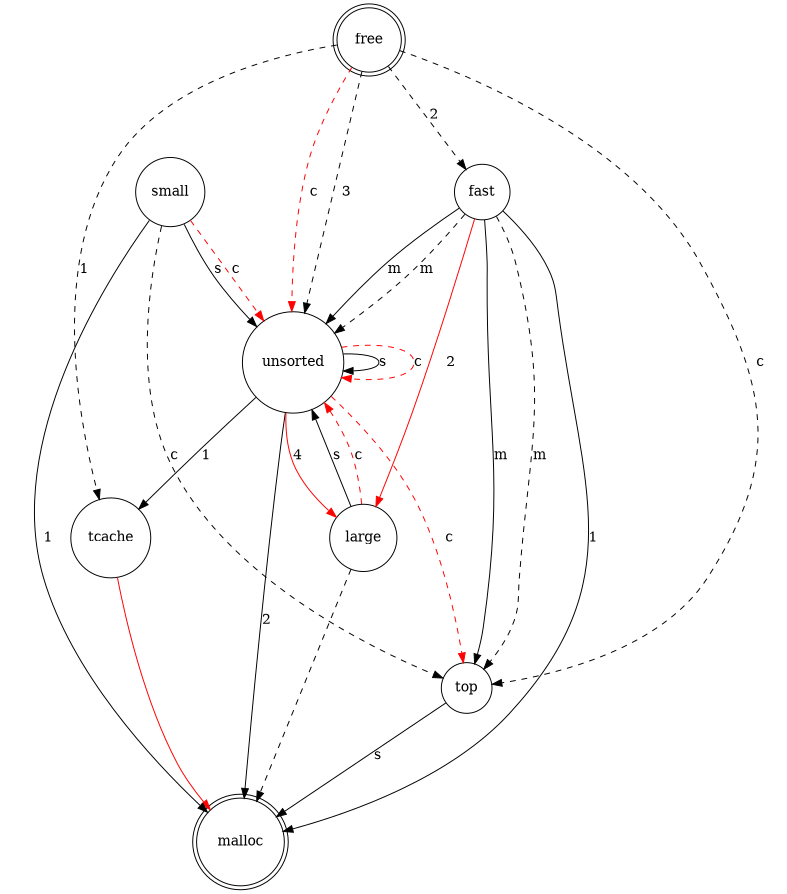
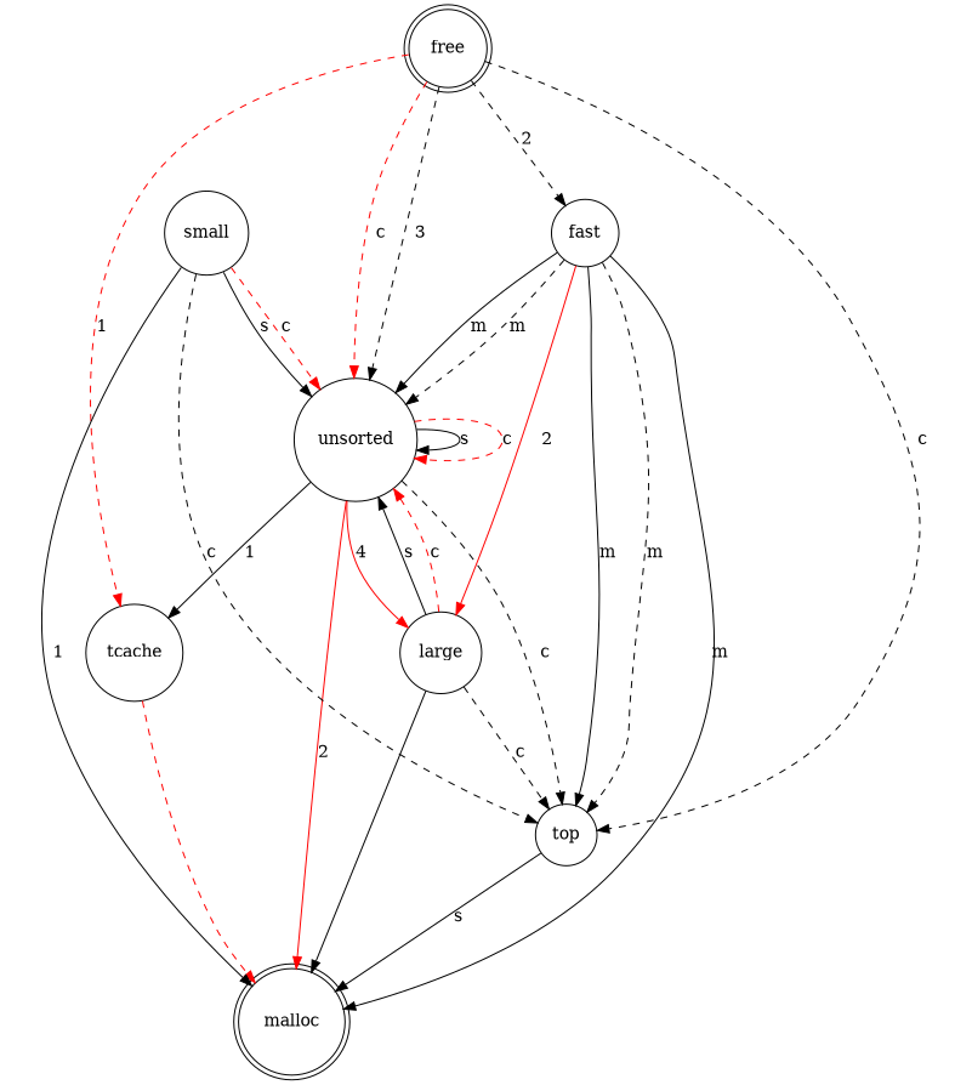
  digraph {
    nodesep=0.5
    ranksep=1
    node [shape=circle]
    free [shape=doublecircle]
    tcache
    fast
    unsorted
    top
    malloc [shape=doublecircle]
    large
    small
-   free -> tcache [label=1 style=dashed]
+   free -> tcache [label=1 style=dashed color=red]
    free -> fast [label=2 style=dashed]
    free -> unsorted [label=3 style=dashed]
    free -> unsorted [color=red label=c style=dashed]
    free -> top [color=black label=c style=dashed]
-   tcache -> malloc [color=red]
+   tcache -> malloc [color=red style=dashed]
    fast -> unsorted [label=m]
    fast -> unsorted [label=m style=dashed]
    fast -> top [label=m]
    fast -> top [label=m style=dashed]
-   fast -> malloc [label=1]
+   fast -> malloc [label=m]
    fast -> large [color=red label=2]
    unsorted -> tcache [label=1]
    unsorted -> unsorted [label=s]
    unsorted -> unsorted [color=red label=c style=dashed]
-   unsorted -> top [label=c style=dashed color=red]
-   unsorted -> malloc [label=2]
+   unsorted -> top [label=c style=dashed]
+   unsorted -> malloc [label=2 color=red]
    unsorted -> large [color=red label=4]
    top -> malloc [label=s]
    large -> unsorted [label=s]
    large -> unsorted [color=red label=c style=dashed]
-   large -> malloc [style=dashed]
+   large -> top [label=c style=dashed]
+   large -> malloc
    small -> unsorted [label=s]
    small -> unsorted [color=red label=c style=dashed]
    small -> top [label=c style=dashed]
    small -> malloc [label=1]
  }
